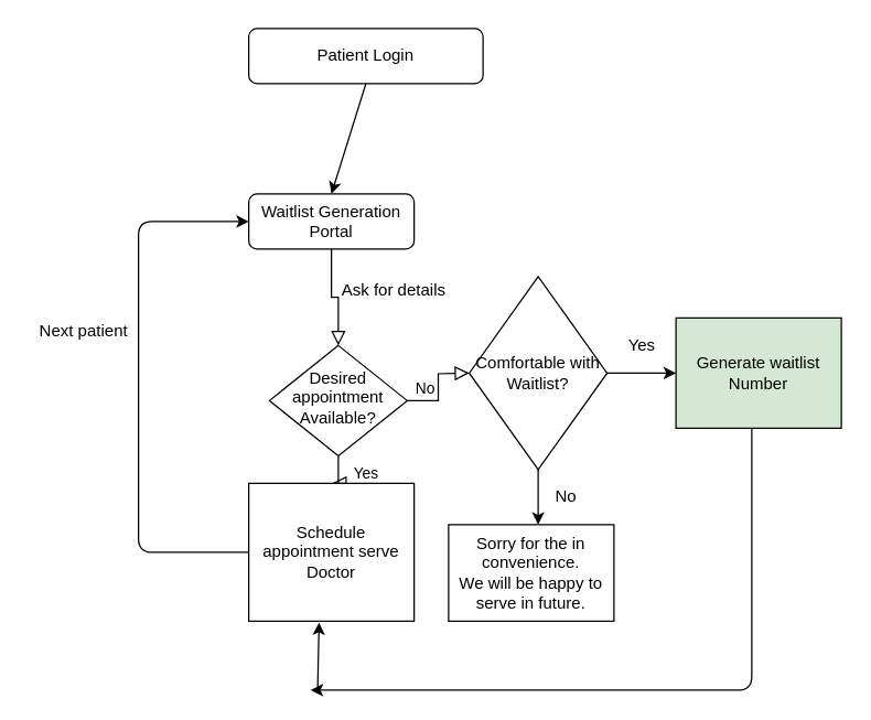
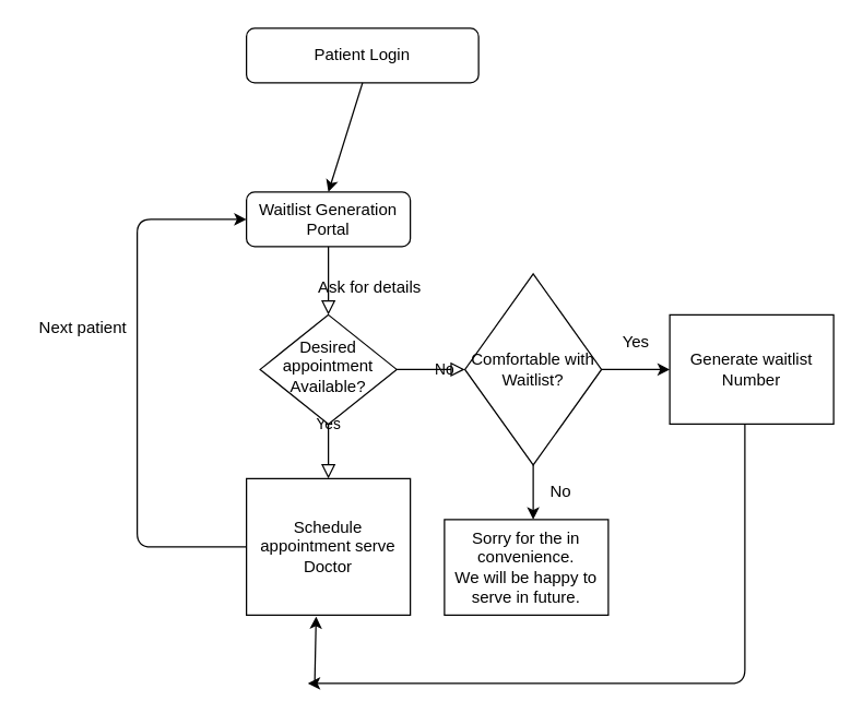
  <mxCell id="0" />
  <mxCell id="1" parent="0" />
  <mxCell id="2" value="" style="rounded=0;html=1;jettySize=auto;orthogonalLoop=1;fontSize=11;endArrow=block;endFill=0;endSize=8;strokeWidth=1;shadow=0;labelBackgroundColor=none;edgeStyle=orthogonalEdgeStyle;" parent="1" source="3" target="7" edge="1"><mxGeometry relative="1" as="geometry" /></mxCell>
  <mxCell id="3" value="Waitlist Generation&lt;br&gt;Portal" style="rounded=1;whiteSpace=wrap;html=1;fontSize=12;glass=0;strokeWidth=1;shadow=0;" parent="1" vertex="1"><mxGeometry x="180" y="140" width="120" height="40" as="geometry" /></mxCell>
  <mxCell id="4" value="Patient Login" style="rounded=1;whiteSpace=wrap;html=1;fontSize=12;glass=0;strokeWidth=1;shadow=0;" vertex="1" parent="1"><mxGeometry x="180" y="20" width="170" height="40" as="geometry" /></mxCell>
  <mxCell id="5" value="Yes" style="rounded=0;html=1;jettySize=auto;orthogonalLoop=1;fontSize=11;endArrow=block;endFill=0;endSize=8;strokeWidth=1;shadow=0;labelBackgroundColor=none;edgeStyle=orthogonalEdgeStyle;" parent="1" source="7" edge="1"><mxGeometry y="20" relative="1" as="geometry"><mxPoint as="offset" /><mxPoint x="240" y="350" as="targetPoint" /></mxGeometry></mxCell>
  <mxCell id="6" value="No" style="edgeStyle=orthogonalEdgeStyle;rounded=0;html=1;jettySize=auto;orthogonalLoop=1;fontSize=11;endArrow=block;endFill=0;endSize=8;strokeWidth=1;shadow=0;labelBackgroundColor=none;" parent="1" source="7" edge="1"><mxGeometry y="10" relative="1" as="geometry"><mxPoint as="offset" /><mxPoint x="340" y="270" as="targetPoint" /></mxGeometry></mxCell>
- <mxCell id="7" value="Desired appointment Available?" style="rhombus;whiteSpace=wrap;html=1;shadow=0;fontFamily=Helvetica;fontSize=12;align=center;strokeWidth=1;spacing=6;spacingTop=-4;" parent="1" vertex="1"><mxGeometry x="195" y="250" width="100" height="80" as="geometry" /></mxCell>
+ <mxCell id="7" value="Desired appointment Available?" style="rhombus;whiteSpace=wrap;html=1;shadow=0;fontFamily=Helvetica;fontSize=12;align=center;strokeWidth=1;spacing=6;spacingTop=-4;" parent="1" vertex="1"><mxGeometry x="190" y="230" width="100" height="80" as="geometry" /></mxCell>
  <mxCell id="8" value="" style="endArrow=classic;html=1;exitX=0.5;exitY=1;exitDx=0;exitDy=0;entryX=0.5;entryY=0;entryDx=0;entryDy=0;" edge="1" parent="1" source="4" target="3"><mxGeometry width="50" height="50" relative="1" as="geometry"><mxPoint x="80" y="480" as="sourcePoint" /><mxPoint x="170" y="130" as="targetPoint" /><Array as="points" /></mxGeometry></mxCell>
  <mxCell id="9" value="Comfortable with Waitlist?&lt;br&gt;" style="rhombus;whiteSpace=wrap;html=1;" vertex="1" parent="1"><mxGeometry x="340" y="200" width="100" height="140" as="geometry" /></mxCell>
  <mxCell id="10" value="" style="endArrow=classic;html=1;" edge="1" parent="1"><mxGeometry width="50" height="50" relative="1" as="geometry"><mxPoint x="440" y="270" as="sourcePoint" /><mxPoint x="490" y="270" as="targetPoint" /></mxGeometry></mxCell>
  <mxCell id="11" value="Yes" style="text;html=1;align=center;verticalAlign=middle;resizable=0;points=[];autosize=1;" vertex="1" parent="1"><mxGeometry x="445" y="240" width="40" height="20" as="geometry" /></mxCell>
  <mxCell id="12" value="" style="endArrow=classic;html=1;" edge="1" parent="1"><mxGeometry width="50" height="50" relative="1" as="geometry"><mxPoint x="390" y="340" as="sourcePoint" /><mxPoint x="390" y="380" as="targetPoint" /><Array as="points"><mxPoint x="390" y="380" /></Array></mxGeometry></mxCell>
  <mxCell id="13" value="No" style="text;html=1;align=center;verticalAlign=middle;resizable=0;points=[];autosize=1;" vertex="1" parent="1"><mxGeometry x="395" y="350" width="30" height="20" as="geometry" /></mxCell>
  <mxCell id="14" value="Sorry for the in convenience.&lt;br&gt;We will be happy to serve in future." style="rounded=0;whiteSpace=wrap;html=1;" vertex="1" parent="1"><mxGeometry x="325" y="380" width="120" height="70" as="geometry" /></mxCell>
- <mxCell id="15" value="Generate waitlist Number" style="rounded=0;whiteSpace=wrap;html=1;fillColor=#d5e8d4;" vertex="1" parent="1"><mxGeometry x="490" y="230" width="120" height="80" as="geometry" /></mxCell>
+ <mxCell id="15" value="Generate waitlist Number" style="rounded=0;whiteSpace=wrap;html=1;" vertex="1" parent="1"><mxGeometry x="490" y="230" width="120" height="80" as="geometry" /></mxCell>
  <mxCell id="16" value="Schedule appointment serve Doctor" style="rounded=0;whiteSpace=wrap;html=1;" vertex="1" parent="1"><mxGeometry x="180" y="350" width="120" height="100" as="geometry" /></mxCell>
  <mxCell id="17" value="" style="endArrow=classic;html=1;" edge="1" parent="1"><mxGeometry width="50" height="50" relative="1" as="geometry"><mxPoint x="545" y="310" as="sourcePoint" /><mxPoint x="225" y="500" as="targetPoint" /><Array as="points"><mxPoint x="545" y="500" /></Array></mxGeometry></mxCell>
  <mxCell id="18" value="" style="endArrow=classic;html=1;entryX=0.425;entryY=1.01;entryDx=0;entryDy=0;entryPerimeter=0;" edge="1" parent="1" target="16"><mxGeometry width="50" height="50" relative="1" as="geometry"><mxPoint x="230" y="500" as="sourcePoint" /><mxPoint x="220" y="460" as="targetPoint" /></mxGeometry></mxCell>
  <mxCell id="19" value="" style="endArrow=classic;html=1;exitX=0;exitY=0.5;exitDx=0;exitDy=0;entryX=0;entryY=0.5;entryDx=0;entryDy=0;" edge="1" parent="1" source="16" target="3"><mxGeometry width="50" height="50" relative="1" as="geometry"><mxPoint x="130" y="410" as="sourcePoint" /><mxPoint x="90" y="400" as="targetPoint" /><Array as="points"><mxPoint x="100" y="400" /><mxPoint x="100" y="160" /></Array></mxGeometry></mxCell>
  <mxCell id="20" value="Next patient&lt;br&gt;" style="text;html=1;align=center;verticalAlign=middle;resizable=0;points=[];autosize=1;" vertex="1" parent="1"><mxGeometry y="230" width="80" height="20" as="geometry" x="20" /></mxCell>
- <mxCell id="21" value="Ask for details&lt;br&gt;" style="text;html=1;align=center;verticalAlign=middle;resizable=0;points=[];autosize=1;" vertex="1" parent="1"><mxGeometry x="240" y="200" width="90" height="20" as="geometry" /></mxCell>
+ <mxCell id="21" value="Ask for details&lt;br&gt;" style="text;html=1;align=center;verticalAlign=middle;resizable=0;points=[];autosize=1;" vertex="1" parent="1"><mxGeometry x="225" y="200" width="90" height="20" as="geometry" /></mxCell>
